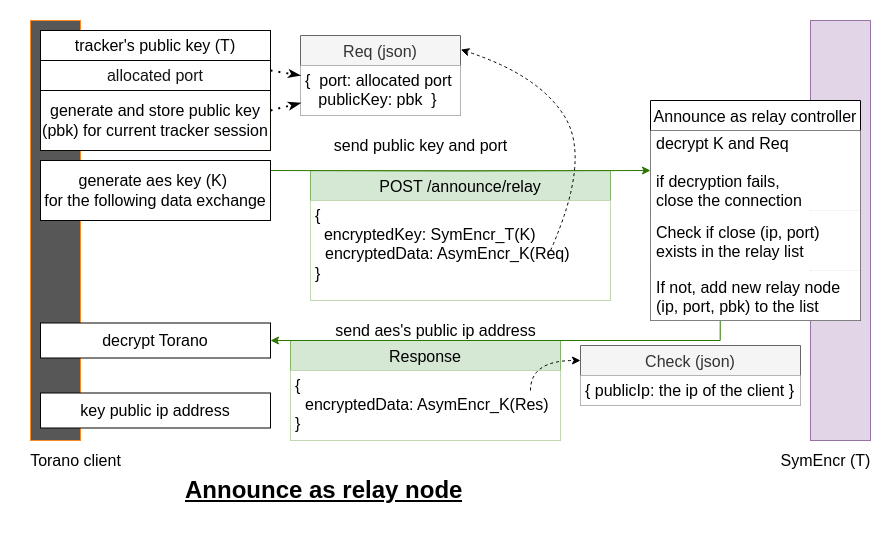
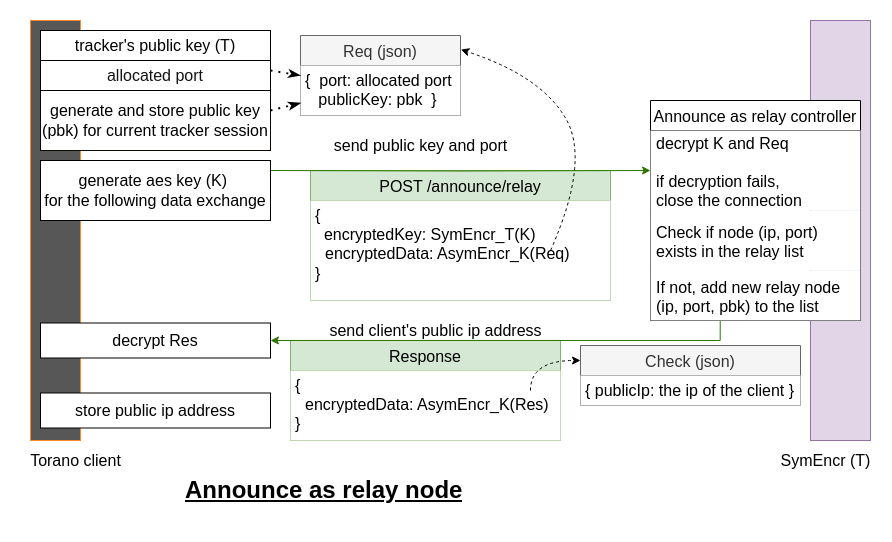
  <mxCell id="0" />
  <mxCell id="1" parent="0" />
  <mxCell id="2" value="Response" style="swimlane;fontStyle=0;childLayout=stackLayout;horizontal=1;startSize=30;horizontalStack=0;resizeParent=1;resizeParentMax=0;resizeLast=0;collapsible=1;marginBottom=0;rounded=0;fontSize=16;strokeColor=#82b366;fillColor=#d5e8d4;" parent="1" vertex="1"><mxGeometry x="290" y="340" width="270" height="100" as="geometry" /></mxCell>
  <mxCell id="3" value="&lt;h1&gt;&lt;/h1&gt;&lt;span style=&quot;font-size: 16px;&quot;&gt;{&lt;/span&gt;&lt;span style=&quot;font-size: 16px;&quot;&gt;&lt;br&gt;&lt;/span&gt;&amp;nbsp; &amp;nbsp;&lt;span style=&quot;font-size: 16px;&quot;&gt;encryptedData: AsymEncr_K&lt;/span&gt;&lt;span style=&quot;font-size: 16px;&quot;&gt;(Res)&lt;/span&gt;&lt;br style=&quot;padding: 0px; margin: 0px; font-size: 16px;&quot;&gt;&lt;span style=&quot;font-size: 16px;&quot;&gt;}&lt;/span&gt;&lt;span style=&quot;background-color: initial;&quot;&gt;&lt;br&gt;&lt;/span&gt;" style="text;html=1;strokeColor=none;fillColor=default;spacing=5;spacingTop=-20;whiteSpace=wrap;overflow=hidden;rounded=0;" parent="2" vertex="1"><mxGeometry y="30" width="270" height="70" as="geometry" /></mxCell>
  <mxCell id="4" value="POST /announce/relay" style="swimlane;fontStyle=0;childLayout=stackLayout;horizontal=1;startSize=30;horizontalStack=0;resizeParent=1;resizeParentMax=0;resizeLast=0;collapsible=1;marginBottom=0;rounded=0;fontSize=16;strokeColor=#82b366;fillColor=#d5e8d4;" parent="1" vertex="1"><mxGeometry x="310" y="170" width="300" height="130" as="geometry" /></mxCell>
  <mxCell id="5" value="&lt;h1&gt;&lt;/h1&gt;&lt;span style=&quot;font-size: 16px;&quot;&gt;{&lt;/span&gt;&lt;br style=&quot;padding: 0px; margin: 0px; font-size: 16px;&quot;&gt;&lt;span style=&quot;font-size: 16px;&quot;&gt;&amp;nbsp; encryptedKey: SymEncr_&lt;/span&gt;&lt;span style=&quot;font-size: 16px;&quot;&gt;T&lt;/span&gt;&lt;span style=&quot;font-size: 16px;&quot;&gt;(K)&lt;br&gt;&lt;/span&gt;&amp;nbsp; &amp;nbsp;&lt;span style=&quot;font-size: 16px;&quot;&gt;encryptedData: AsymEncr_K&lt;/span&gt;&lt;span style=&quot;font-size: 16px;&quot;&gt;(Req)&lt;/span&gt;&lt;br style=&quot;padding: 0px; margin: 0px; font-size: 16px;&quot;&gt;&lt;span style=&quot;font-size: 16px;&quot;&gt;}&lt;/span&gt;&lt;span style=&quot;background-color: initial;&quot;&gt;&lt;br&gt;&lt;/span&gt;" style="text;html=1;strokeColor=none;fillColor=default;spacing=5;spacingTop=-20;whiteSpace=wrap;overflow=hidden;rounded=0;" parent="4" vertex="1"><mxGeometry y="30" width="300" height="100" as="geometry" /></mxCell>
  <mxCell id="6" value="&lt;h1&gt;&lt;u&gt;Announce as relay node&lt;/u&gt;&lt;/h1&gt;&lt;span style=&quot;background-color: initial;&quot;&gt;&lt;br&gt;&lt;/span&gt;" style="text;html=1;strokeColor=none;fillColor=none;spacing=5;spacingTop=-20;whiteSpace=wrap;overflow=hidden;rounded=0;" parent="1" vertex="1"><mxGeometry x="180" y="470" width="290" height="50" as="geometry" /></mxCell>
  <mxCell id="7" value="" style="rounded=0;whiteSpace=wrap;html=1;fillColor=#575757;gradientColor=none;strokeColor=#FF8826;" parent="1" vertex="1"><mxGeometry x="30" y="20" width="50" height="420" as="geometry" /></mxCell>
  <mxCell id="8" value="" style="rounded=0;whiteSpace=wrap;html=1;fillColor=#e1d5e7;strokeColor=#9673a6;" parent="1" vertex="1"><mxGeometry x="810" y="20" width="60" height="420" as="geometry" /></mxCell>
  <mxCell id="9" value="&lt;font style=&quot;font-size: 16px;&quot;&gt;SymEncr (T)&lt;br&gt;&lt;/font&gt;" style="text;html=1;align=center;verticalAlign=middle;resizable=0;points=[];autosize=1;strokeColor=none;fillColor=none;" parent="1" vertex="1"><mxGeometry x="780" y="450" width="90" height="20" as="geometry" /></mxCell>
  <mxCell id="10" value="&lt;font style=&quot;font-size: 16px;&quot;&gt;tracker's public key (T)&lt;br&gt;&lt;/font&gt;" style="rounded=0;whiteSpace=wrap;html=1;fillColor=default;strokeColor=#050301;" parent="1" vertex="1"><mxGeometry x="40" y="30" width="230" height="30" as="geometry" /></mxCell>
  <mxCell id="11" style="edgeStyle=orthogonalEdgeStyle;rounded=0;orthogonalLoop=1;jettySize=auto;html=1;exitX=1;exitY=0.5;exitDx=0;exitDy=0;fontSize=16;fontColor=#000000;fillColor=#60a917;strokeColor=#2D7600;entryX=0;entryY=0.5;entryDx=0;entryDy=0;" parent="1" target="17" edge="1"><mxGeometry relative="1" as="geometry"><mxPoint x="270" y="170" as="sourcePoint" /><mxPoint x="600" y="170" as="targetPoint" /><Array as="points" /></mxGeometry></mxCell>
  <mxCell id="12" style="edgeStyle=orthogonalEdgeStyle;rounded=0;orthogonalLoop=1;jettySize=auto;html=1;entryX=1;entryY=0.5;entryDx=0;entryDy=0;fontSize=16;fontColor=#F48224;fillColor=#60a917;strokeColor=#2D7600;exitX=0.332;exitY=0.98;exitDx=0;exitDy=0;exitPerimeter=0;" parent="1" source="19" target="21" edge="1"><mxGeometry relative="1" as="geometry"><mxPoint x="780" y="358" as="sourcePoint" /><mxPoint x="271" y="357.65" as="targetPoint" /><Array as="points"><mxPoint x="720" y="340" /></Array></mxGeometry></mxCell>
  <mxCell id="13" value="&lt;font style=&quot;font-size: 16px;&quot;&gt;send public key and port&lt;br&gt;&lt;/font&gt;" style="text;html=1;align=center;verticalAlign=middle;resizable=0;points=[];autosize=1;strokeColor=none;fillColor=none;" parent="1" vertex="1"><mxGeometry x="325" y="135" width="190" height="20" as="geometry" /></mxCell>
- <mxCell id="14" value="&lt;font style=&quot;font-size: 16px;&quot;&gt;send aes's public ip address&lt;br&gt;&lt;/font&gt;" style="text;html=1;align=center;verticalAlign=middle;resizable=0;points=[];autosize=1;strokeColor=none;fillColor=none;" parent="1" vertex="1"><mxGeometry x="320" y="320" width="230" height="20" as="geometry" /></mxCell>
+ <mxCell id="14" value="&lt;font style=&quot;font-size: 16px;&quot;&gt;send client's public ip address&lt;br&gt;&lt;/font&gt;" style="text;html=1;align=center;verticalAlign=middle;resizable=0;points=[];autosize=1;strokeColor=none;fillColor=none;" parent="1" vertex="1"><mxGeometry x="320" y="320" width="230" height="20" as="geometry" /></mxCell>
  <mxCell id="15" value="&lt;font style=&quot;font-size: 16px;&quot;&gt;generate and store public key (pbk) for current tracker session&lt;/font&gt;" style="rounded=0;whiteSpace=wrap;html=1;fillColor=default;strokeColor=#0D0702;" parent="1" vertex="1"><mxGeometry x="40" y="90" width="230" height="60" as="geometry" /></mxCell>
  <mxCell id="16" value="Announce as relay controller" style="swimlane;fontStyle=0;childLayout=stackLayout;horizontal=1;startSize=30;horizontalStack=0;resizeParent=1;resizeParentMax=0;resizeLast=0;collapsible=1;marginBottom=0;rounded=0;fontSize=16;fontColor=default;strokeColor=#000000;fillColor=default;" parent="1" vertex="1"><mxGeometry x="650" y="100" width="210" height="220" as="geometry" /></mxCell>
  <mxCell id="17" value="decrypt K and Req&#10;&#10;if decryption fails, &#10;close the connection" style="text;strokeColor=none;fillColor=default;align=left;verticalAlign=middle;spacingLeft=4;spacingRight=4;overflow=hidden;points=[[0,0.5],[1,0.5]];portConstraint=eastwest;rotatable=0;rounded=0;fontSize=16;fontColor=#000000;dashed=1;dashPattern=1 1;" parent="16" vertex="1"><mxGeometry y="30" width="210" height="80" as="geometry" /></mxCell>
- <mxCell id="18" value="Check if close (ip, port) &#10;exists in the relay list" style="text;strokeColor=none;fillColor=default;align=left;verticalAlign=middle;spacingLeft=4;spacingRight=4;overflow=hidden;points=[[0,0.5],[1,0.5]];portConstraint=eastwest;rotatable=0;rounded=0;fontSize=16;fontColor=#000000;" parent="16" vertex="1"><mxGeometry y="110" width="210" height="60" as="geometry" /></mxCell>
+ <mxCell id="18" value="Check if node (ip, port) &#10;exists in the relay list" style="text;strokeColor=none;fillColor=default;align=left;verticalAlign=middle;spacingLeft=4;spacingRight=4;overflow=hidden;points=[[0,0.5],[1,0.5]];portConstraint=eastwest;rotatable=0;rounded=0;fontSize=16;fontColor=#000000;" parent="16" vertex="1"><mxGeometry y="110" width="210" height="60" as="geometry" /></mxCell>
  <mxCell id="19" value="If not, add new relay node&#10;(ip, port, pbk) to the list" style="text;strokeColor=none;fillColor=default;align=left;verticalAlign=middle;spacingLeft=4;spacingRight=4;overflow=hidden;points=[[0,0.5],[1,0.5]];portConstraint=eastwest;rotatable=0;rounded=0;fontSize=16;fontColor=#000000;" parent="16" vertex="1"><mxGeometry y="170" width="210" height="50" as="geometry" /></mxCell>
  <mxCell id="20" value="&lt;font style=&quot;font-size: 16px;&quot;&gt;&lt;font color=&quot;#141414&quot;&gt;allocated port&lt;/font&gt;&lt;br&gt;&lt;/font&gt;" style="rounded=0;whiteSpace=wrap;html=1;fillColor=default;strokeColor=#050301;" parent="1" vertex="1"><mxGeometry x="40" y="60" width="230" height="30" as="geometry" /></mxCell>
- <mxCell id="21" value="&lt;font style=&quot;font-size: 16px;&quot;&gt;decrypt Torano&lt;/font&gt;" style="rounded=0;whiteSpace=wrap;html=1;fillColor=default;strokeColor=#050301;" parent="1" vertex="1"><mxGeometry x="40" y="322.5" width="230" height="35" as="geometry" /></mxCell>
+ <mxCell id="21" value="&lt;font style=&quot;font-size: 16px;&quot;&gt;decrypt Res&lt;/font&gt;" style="rounded=0;whiteSpace=wrap;html=1;fillColor=default;strokeColor=#050301;" parent="1" vertex="1"><mxGeometry x="40" y="322.5" width="230" height="35" as="geometry" /></mxCell>
  <mxCell id="22" value="&lt;font style=&quot;font-size: 16px;&quot;&gt;generate aes key (K)&amp;nbsp;&lt;br&gt;for the following data exchange&lt;/font&gt;" style="rounded=0;whiteSpace=wrap;html=1;fillColor=default;strokeColor=#050301;" parent="1" vertex="1"><mxGeometry x="40" y="160" width="230" height="60" as="geometry" /></mxCell>
  <mxCell id="23" value="&lt;font style=&quot;font-size: 16px;&quot;&gt;Torano client&lt;br&gt;&lt;/font&gt;" style="text;html=1;align=center;verticalAlign=middle;resizable=0;points=[];autosize=1;strokeColor=none;fillColor=none;" parent="1" vertex="1"><mxGeometry y="450" width="110" height="20" as="geometry" x="20" /></mxCell>
  <mxCell id="24" value="Req (json)" style="swimlane;fontStyle=0;childLayout=stackLayout;horizontal=1;startSize=30;horizontalStack=0;resizeParent=1;resizeParentMax=0;resizeLast=0;collapsible=1;marginBottom=0;rounded=0;fontSize=16;strokeColor=#666666;fillColor=#f5f5f5;fontColor=#333333;" parent="1" vertex="1"><mxGeometry x="300" y="35" width="160" height="80" as="geometry" /></mxCell>
  <mxCell id="25" value="&lt;h1&gt;&lt;/h1&gt;&lt;span style=&quot;font-size: 16px;&quot;&gt;{&amp;nbsp; port: allocated port &lt;br&gt;&amp;nbsp; &amp;nbsp;publicKey: pbk&amp;nbsp; }&lt;/span&gt;&lt;span style=&quot;background-color: initial;&quot;&gt;&lt;br&gt;&lt;/span&gt;" style="text;html=1;strokeColor=none;fillColor=default;spacing=5;spacingTop=-20;whiteSpace=wrap;overflow=hidden;rounded=0;" parent="24" vertex="1"><mxGeometry y="30" width="160" height="50" as="geometry" /></mxCell>
  <mxCell id="26" value="" style="endArrow=classicThin;dashed=1;html=1;dashPattern=1 3;strokeWidth=2;rounded=0;fontSize=8;fontColor=#141414;endFill=1;entryX=0;entryY=0.5;entryDx=0;entryDy=0;" parent="1" target="24" edge="1"><mxGeometry width="50" height="50" relative="1" as="geometry"><mxPoint x="270" y="70" as="sourcePoint" /><mxPoint x="320" y="20" as="targetPoint" /></mxGeometry></mxCell>
  <mxCell id="27" value="" style="endArrow=classicThin;dashed=1;html=1;dashPattern=1 3;strokeWidth=2;rounded=0;fontSize=8;fontColor=#141414;endFill=1;entryX=0;entryY=0.75;entryDx=0;entryDy=0;" parent="1" target="25" edge="1"><mxGeometry width="50" height="50" relative="1" as="geometry"><mxPoint x="270" y="110" as="sourcePoint" /><mxPoint x="340" y="100" as="targetPoint" /></mxGeometry></mxCell>
  <mxCell id="28" value="Check (json)" style="swimlane;fontStyle=0;childLayout=stackLayout;horizontal=1;startSize=30;horizontalStack=0;resizeParent=1;resizeParentMax=0;resizeLast=0;collapsible=1;marginBottom=0;rounded=0;fontSize=16;strokeColor=#666666;fillColor=#f5f5f5;fontColor=#333333;" parent="1" vertex="1"><mxGeometry x="580" y="345" width="220" height="60" as="geometry" /></mxCell>
  <mxCell id="29" value="&lt;h1&gt;&lt;/h1&gt;&lt;span style=&quot;background-color: initial;&quot;&gt;&lt;span style=&quot;font-size: 16px;&quot;&gt;{ publicIp: the ip of the client }&lt;/span&gt;&lt;br&gt;&lt;/span&gt;" style="text;html=1;strokeColor=none;fillColor=default;spacing=5;spacingTop=-20;whiteSpace=wrap;overflow=hidden;rounded=0;" parent="28" vertex="1"><mxGeometry y="30" width="220" height="30" as="geometry" /></mxCell>
  <mxCell id="30" value="" style="curved=1;endArrow=classic;html=1;rounded=0;fontSize=8;fontColor=#141414;dashed=1;entryX=0;entryY=0.25;entryDx=0;entryDy=0;" parent="28" target="28" edge="1"><mxGeometry width="50" height="50" relative="1" as="geometry"><mxPoint x="-50" y="45" as="sourcePoint" /><mxPoint x="130" y="35" as="targetPoint" /><Array as="points"><mxPoint x="-50" y="15" /></Array></mxGeometry></mxCell>
  <mxCell id="31" value="" style="curved=1;endArrow=classic;html=1;rounded=0;fontSize=8;fontColor=#141414;dashed=1;entryX=1.002;entryY=0.176;entryDx=0;entryDy=0;entryPerimeter=0;" parent="1" target="24" edge="1"><mxGeometry width="50" height="50" relative="1" as="geometry"><mxPoint x="550" y="250" as="sourcePoint" /><mxPoint x="480" y="115" as="targetPoint" /><Array as="points"><mxPoint x="590" y="160" /><mxPoint x="540" y="75" /></Array></mxGeometry></mxCell>
- <mxCell id="32" value="&lt;font style=&quot;font-size: 16px;&quot;&gt;key public ip address&lt;/font&gt;" style="rounded=0;whiteSpace=wrap;html=1;fillColor=default;strokeColor=#050301;" parent="1" vertex="1"><mxGeometry x="40" y="392.5" width="230" height="35" as="geometry" /></mxCell>
+ <mxCell id="32" value="&lt;font style=&quot;font-size: 16px;&quot;&gt;store public ip address&lt;/font&gt;" style="rounded=0;whiteSpace=wrap;html=1;fillColor=default;strokeColor=#050301;" parent="1" vertex="1"><mxGeometry x="40" y="392.5" width="230" height="35" as="geometry" /></mxCell>
